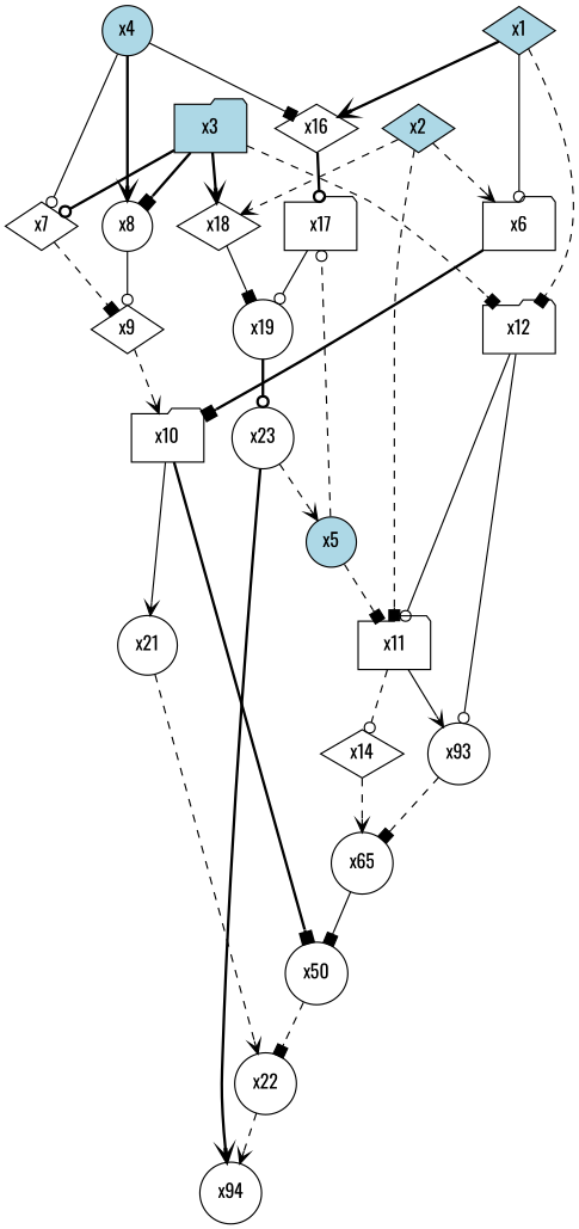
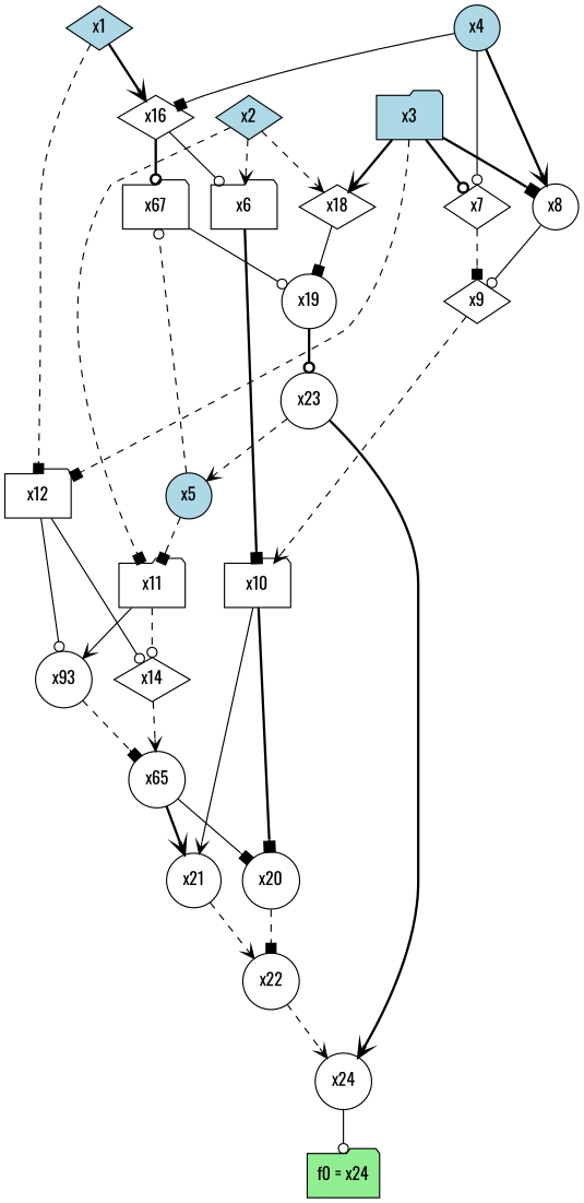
  digraph {
    fontname=Oswald
    rankdir=TB
    node [fontname=Oswald shape=circle]
    edge [arrowhead=vee fontname=Oswald style=dashed]
    n1 [fillcolor=lightblue label=x1 shape=diamond style=filled]
    n2 [label=x12 shape=folder]
    n3 [label=x6 shape=folder]
    n4 [label=x16 shape=diamond]
    n5 [label=x93]
    n6 [label=x14 shape=diamond]
    n7 [label=x10 shape=folder]
-   n8 [label=x17 shape=folder]
+   n8 [label=x67 shape=folder]
    n9 [fillcolor=lightblue label=x2 shape=diamond style=filled]
    n10 [label=x11 shape=folder]
    n11 [label=x18 shape=diamond]
    n12 [label=x19]
    n13 [fillcolor=lightblue label=x3 shape=folder style=filled]
    n14 [label=x7 shape=diamond]
    n15 [label=x8]
    n16 [label=x9 shape=diamond]
    n17 [fillcolor=lightblue label=x4 style=filled]
    n18 [fillcolor=lightblue label=x5 style=filled]
    n19 [label=x23]
-   n20 [label=x94]
+   n20 [label=x24]
    n21 [label=x65]
-   n22 [label=x50]
+   n22 [label=x20]
    n23 [label=x21]
    n24 [label=x22]
+   n25 [fillcolor=lightgreen label="f0 = x24" shape=folder style=filled]
    n1 -> n2 [arrowhead=box]
-   n1 -> n3 [arrowhead=odot style=solid]
+   n4 -> n3 [arrowhead=odot style=solid]
    n1 -> n4 [style=bold]
    n2 -> n5 [arrowhead=odot style=solid]
-   n2 -> n10 [arrowhead=odot style=solid]
+   n2 -> n6 [arrowhead=odot style=solid]
    n3 -> n7 [arrowhead=box style=bold]
    n4 -> n8 [arrowhead=odot style=bold]
    n5 -> n21 [arrowhead=box]
    n6 -> n21
    n7 -> n22 [arrowhead=box style=bold]
    n7 -> n23 [style=solid]
    n8 -> n12 [arrowhead=odot style=solid]
    n9 -> n3
    n9 -> n10 [arrowhead=box]
    n9 -> n11
    n10 -> n5 [style=solid]
    n10 -> n6 [arrowhead=odot]
    n11 -> n12 [arrowhead=box style=solid]
    n12 -> n19 [arrowhead=odot style=bold]
    n13 -> n2 [arrowhead=box]
    n13 -> n11 [style=bold]
    n13 -> n14 [arrowhead=odot style=bold]
    n13 -> n15 [arrowhead=box style=bold]
    n14 -> n16 [arrowhead=box]
    n15 -> n16 [arrowhead=odot style=solid]
    n16 -> n7
    n17 -> n4 [arrowhead=box style=solid]
    n17 -> n14 [arrowhead=odot style=solid]
    n17 -> n15 [style=bold]
    n18 -> n8 [arrowhead=odot]
    n18 -> n10 [arrowhead=box]
    n19 -> n18
    n19 -> n20 [style=bold]
+   n20 -> n25 [arrowhead=odot style=solid]
    n21 -> n22 [arrowhead=box style=solid]
+   n21 -> n23 [style=bold]
    n22 -> n24 [arrowhead=box]
    n23 -> n24
    n24 -> n20
  }
